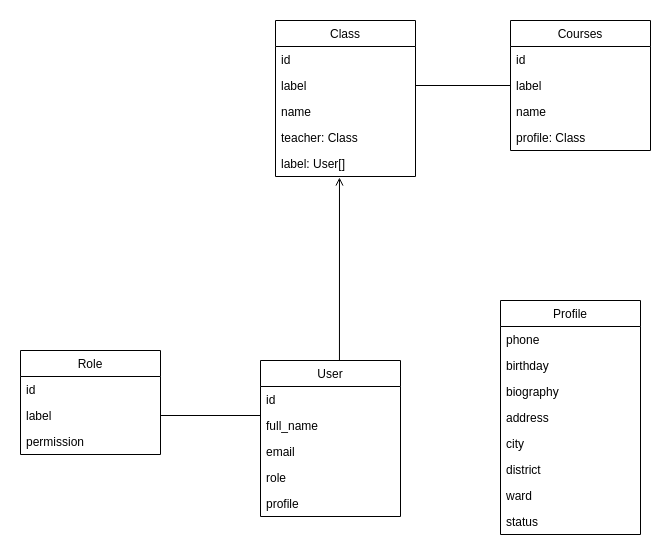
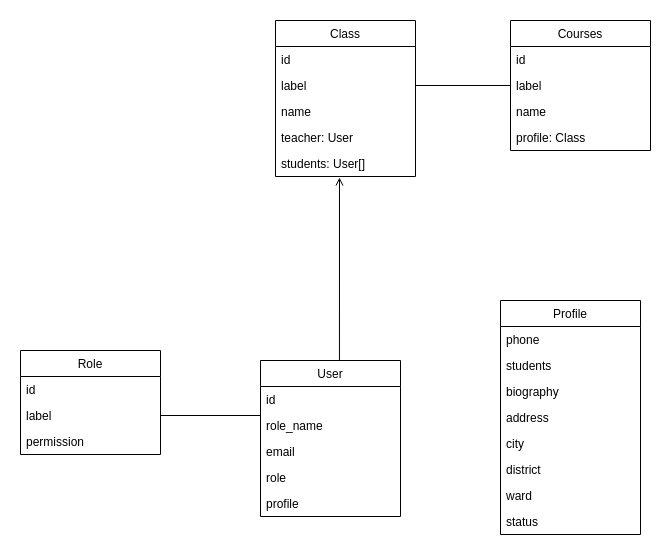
  <mxCell id="0" />
  <mxCell id="1" parent="0" />
  <mxCell id="2" value="User" style="swimlane;fontStyle=0;childLayout=stackLayout;horizontal=1;startSize=26;fillColor=none;horizontalStack=0;resizeParent=1;resizeParentMax=0;resizeLast=0;collapsible=1;marginBottom=0;" parent="1" vertex="1"><mxGeometry x="260" y="360" width="140" height="156" as="geometry" /></mxCell>
  <mxCell id="3" value="id" style="text;strokeColor=none;fillColor=none;align=left;verticalAlign=top;spacingLeft=4;spacingRight=4;overflow=hidden;rotatable=0;points=[[0,0.5],[1,0.5]];portConstraint=eastwest;" parent="2" vertex="1"><mxGeometry y="26" width="140" height="26" as="geometry" /></mxCell>
- <mxCell id="4" value="full_name" style="text;strokeColor=none;fillColor=none;align=left;verticalAlign=top;spacingLeft=4;spacingRight=4;overflow=hidden;rotatable=0;points=[[0,0.5],[1,0.5]];portConstraint=eastwest;" parent="2" vertex="1"><mxGeometry y="52" width="140" height="26" as="geometry" /></mxCell>
+ <mxCell id="4" value="role_name" style="text;strokeColor=none;fillColor=none;align=left;verticalAlign=top;spacingLeft=4;spacingRight=4;overflow=hidden;rotatable=0;points=[[0,0.5],[1,0.5]];portConstraint=eastwest;" parent="2" vertex="1"><mxGeometry y="52" width="140" height="26" as="geometry" /></mxCell>
  <mxCell id="5" value="email" style="text;strokeColor=none;fillColor=none;align=left;verticalAlign=top;spacingLeft=4;spacingRight=4;overflow=hidden;rotatable=0;points=[[0,0.5],[1,0.5]];portConstraint=eastwest;" parent="2" vertex="1"><mxGeometry y="78" width="140" height="26" as="geometry" /></mxCell>
  <mxCell id="6" value="role" style="text;strokeColor=none;fillColor=none;align=left;verticalAlign=top;spacingLeft=4;spacingRight=4;overflow=hidden;rotatable=0;points=[[0,0.5],[1,0.5]];portConstraint=eastwest;" parent="2" vertex="1"><mxGeometry y="104" width="140" height="26" as="geometry" /></mxCell>
  <mxCell id="7" value="profile" style="text;strokeColor=none;fillColor=none;align=left;verticalAlign=top;spacingLeft=4;spacingRight=4;overflow=hidden;rotatable=0;points=[[0,0.5],[1,0.5]];portConstraint=eastwest;" parent="2" vertex="1"><mxGeometry y="130" width="140" height="26" as="geometry" /></mxCell>
  <mxCell id="8" value="Profile" style="swimlane;fontStyle=0;childLayout=stackLayout;horizontal=1;startSize=26;fillColor=none;horizontalStack=0;resizeParent=1;resizeParentMax=0;resizeLast=0;collapsible=1;marginBottom=0;" parent="1" vertex="1"><mxGeometry x="500" y="300" width="140" height="234" as="geometry" /></mxCell>
  <mxCell id="9" value="phone" style="text;strokeColor=none;fillColor=none;align=left;verticalAlign=top;spacingLeft=4;spacingRight=4;overflow=hidden;rotatable=0;points=[[0,0.5],[1,0.5]];portConstraint=eastwest;" parent="8" vertex="1"><mxGeometry y="26" width="140" height="26" as="geometry" /></mxCell>
- <mxCell id="10" value="birthday" style="text;strokeColor=none;fillColor=none;align=left;verticalAlign=top;spacingLeft=4;spacingRight=4;overflow=hidden;rotatable=0;points=[[0,0.5],[1,0.5]];portConstraint=eastwest;" parent="8" vertex="1"><mxGeometry y="52" width="140" height="26" as="geometry" /></mxCell>
+ <mxCell id="10" value="students" style="text;strokeColor=none;fillColor=none;align=left;verticalAlign=top;spacingLeft=4;spacingRight=4;overflow=hidden;rotatable=0;points=[[0,0.5],[1,0.5]];portConstraint=eastwest;" parent="8" vertex="1"><mxGeometry y="52" width="140" height="26" as="geometry" /></mxCell>
  <mxCell id="11" value="biography" style="text;strokeColor=none;fillColor=none;align=left;verticalAlign=top;spacingLeft=4;spacingRight=4;overflow=hidden;rotatable=0;points=[[0,0.5],[1,0.5]];portConstraint=eastwest;" parent="8" vertex="1"><mxGeometry y="78" width="140" height="26" as="geometry" /></mxCell>
  <mxCell id="12" value="address" style="text;strokeColor=none;fillColor=none;align=left;verticalAlign=top;spacingLeft=4;spacingRight=4;overflow=hidden;rotatable=0;points=[[0,0.5],[1,0.5]];portConstraint=eastwest;" parent="8" vertex="1"><mxGeometry y="104" width="140" height="26" as="geometry" /></mxCell>
  <mxCell id="13" value="city" style="text;strokeColor=none;fillColor=none;align=left;verticalAlign=top;spacingLeft=4;spacingRight=4;overflow=hidden;rotatable=0;points=[[0,0.5],[1,0.5]];portConstraint=eastwest;" parent="8" vertex="1"><mxGeometry y="130" width="140" height="26" as="geometry" /></mxCell>
  <mxCell id="14" value="district" style="text;strokeColor=none;fillColor=none;align=left;verticalAlign=top;spacingLeft=4;spacingRight=4;overflow=hidden;rotatable=0;points=[[0,0.5],[1,0.5]];portConstraint=eastwest;" parent="8" vertex="1"><mxGeometry y="156" width="140" height="26" as="geometry" /></mxCell>
  <mxCell id="15" value="ward" style="text;strokeColor=none;fillColor=none;align=left;verticalAlign=top;spacingLeft=4;spacingRight=4;overflow=hidden;rotatable=0;points=[[0,0.5],[1,0.5]];portConstraint=eastwest;" parent="8" vertex="1"><mxGeometry y="182" width="140" height="26" as="geometry" /></mxCell>
  <mxCell id="16" value="status" style="text;strokeColor=none;fillColor=none;align=left;verticalAlign=top;spacingLeft=4;spacingRight=4;overflow=hidden;rotatable=0;points=[[0,0.5],[1,0.5]];portConstraint=eastwest;" parent="8" vertex="1"><mxGeometry y="208" width="140" height="26" as="geometry" /></mxCell>
  <mxCell id="17" value="Role" style="swimlane;fontStyle=0;childLayout=stackLayout;horizontal=1;startSize=26;fillColor=none;horizontalStack=0;resizeParent=1;resizeParentMax=0;resizeLast=0;collapsible=1;marginBottom=0;" parent="1" vertex="1"><mxGeometry x="20" y="350" width="140" height="104" as="geometry" /></mxCell>
  <mxCell id="18" value="id" style="text;strokeColor=none;fillColor=none;align=left;verticalAlign=top;spacingLeft=4;spacingRight=4;overflow=hidden;rotatable=0;points=[[0,0.5],[1,0.5]];portConstraint=eastwest;" parent="17" vertex="1"><mxGeometry y="26" width="140" height="26" as="geometry" /></mxCell>
  <mxCell id="19" value="label" style="text;strokeColor=none;fillColor=none;align=left;verticalAlign=top;spacingLeft=4;spacingRight=4;overflow=hidden;rotatable=0;points=[[0,0.5],[1,0.5]];portConstraint=eastwest;" parent="17" vertex="1"><mxGeometry y="52" width="140" height="26" as="geometry" /></mxCell>
  <mxCell id="20" value="permission" style="text;strokeColor=none;fillColor=none;align=left;verticalAlign=top;spacingLeft=4;spacingRight=4;overflow=hidden;rotatable=0;points=[[0,0.5],[1,0.5]];portConstraint=eastwest;" parent="17" vertex="1"><mxGeometry y="78" width="140" height="26" as="geometry" /></mxCell>
  <mxCell id="21" style="edgeStyle=orthogonalEdgeStyle;rounded=0;orthogonalLoop=1;jettySize=auto;html=1;entryX=0;entryY=0.5;entryDx=0;entryDy=0;endArrow=none;endFill=0;" parent="1" source="19" target="4" edge="1"><mxGeometry relative="1" as="geometry"><Array as="points"><mxPoint x="260" y="415" /></Array></mxGeometry></mxCell>
  <mxCell id="22" value="Class" style="swimlane;fontStyle=0;childLayout=stackLayout;horizontal=1;startSize=26;horizontalStack=0;resizeParent=1;resizeParentMax=0;resizeLast=0;collapsible=1;marginBottom=0;" vertex="1" parent="1"><mxGeometry x="275" y="20" width="140" height="156" as="geometry" /></mxCell>
  <mxCell id="23" value="id" style="text;strokeColor=none;fillColor=none;align=left;verticalAlign=top;spacingLeft=4;spacingRight=4;overflow=hidden;rotatable=0;points=[[0,0.5],[1,0.5]];portConstraint=eastwest;" vertex="1" parent="22"><mxGeometry y="26" width="140" height="26" as="geometry" /></mxCell>
  <mxCell id="24" value="label" style="text;strokeColor=none;fillColor=none;align=left;verticalAlign=top;spacingLeft=4;spacingRight=4;overflow=hidden;rotatable=0;points=[[0,0.5],[1,0.5]];portConstraint=eastwest;" vertex="1" parent="22"><mxGeometry y="52" width="140" height="26" as="geometry" /></mxCell>
  <mxCell id="25" value="name" style="text;strokeColor=none;fillColor=none;align=left;verticalAlign=top;spacingLeft=4;spacingRight=4;overflow=hidden;rotatable=0;points=[[0,0.5],[1,0.5]];portConstraint=eastwest;" vertex="1" parent="22"><mxGeometry y="78" width="140" height="26" as="geometry" /></mxCell>
- <mxCell id="26" value="teacher: Class" style="text;strokeColor=none;fillColor=none;align=left;verticalAlign=top;spacingLeft=4;spacingRight=4;overflow=hidden;rotatable=0;points=[[0,0.5],[1,0.5]];portConstraint=eastwest;" vertex="1" parent="22"><mxGeometry y="104" width="140" height="26" as="geometry" /></mxCell>
- <mxCell id="27" value="label: User[]" style="text;strokeColor=none;fillColor=none;align=left;verticalAlign=top;spacingLeft=4;spacingRight=4;overflow=hidden;rotatable=0;points=[[0,0.5],[1,0.5]];portConstraint=eastwest;" vertex="1" parent="22"><mxGeometry y="130" width="140" height="26" as="geometry" /></mxCell>
+ <mxCell id="26" value="teacher: User" style="text;strokeColor=none;fillColor=none;align=left;verticalAlign=top;spacingLeft=4;spacingRight=4;overflow=hidden;rotatable=0;points=[[0,0.5],[1,0.5]];portConstraint=eastwest;" vertex="1" parent="22"><mxGeometry y="104" width="140" height="26" as="geometry" /></mxCell>
+ <mxCell id="27" value="students: User[]" style="text;strokeColor=none;fillColor=none;align=left;verticalAlign=top;spacingLeft=4;spacingRight=4;overflow=hidden;rotatable=0;points=[[0,0.5],[1,0.5]];portConstraint=eastwest;" vertex="1" parent="22"><mxGeometry y="130" width="140" height="26" as="geometry" /></mxCell>
  <mxCell id="28" value="" style="endArrow=open;html=1;entryX=0.457;entryY=1.038;entryDx=0;entryDy=0;entryPerimeter=0;exitX=0.564;exitY=0;exitDx=0;exitDy=0;exitPerimeter=0;" edge="1" parent="1" source="2" target="27"><mxGeometry width="50" height="50" relative="1" as="geometry"><mxPoint x="320" y="280" as="sourcePoint" /><mxPoint x="370" y="230" as="targetPoint" /></mxGeometry></mxCell>
  <mxCell id="29" value="Courses" style="swimlane;fontStyle=0;childLayout=stackLayout;horizontal=1;startSize=26;horizontalStack=0;resizeParent=1;resizeParentMax=0;resizeLast=0;collapsible=1;marginBottom=0;" vertex="1" parent="1"><mxGeometry x="510" y="20" width="140" height="130" as="geometry" /></mxCell>
  <mxCell id="30" value="id" style="text;strokeColor=none;fillColor=none;align=left;verticalAlign=top;spacingLeft=4;spacingRight=4;overflow=hidden;rotatable=0;points=[[0,0.5],[1,0.5]];portConstraint=eastwest;" vertex="1" parent="29"><mxGeometry y="26" width="140" height="26" as="geometry" /></mxCell>
  <mxCell id="31" value="label" style="text;strokeColor=none;fillColor=none;align=left;verticalAlign=top;spacingLeft=4;spacingRight=4;overflow=hidden;rotatable=0;points=[[0,0.5],[1,0.5]];portConstraint=eastwest;" vertex="1" parent="29"><mxGeometry y="52" width="140" height="26" as="geometry" /></mxCell>
  <mxCell id="32" value="name" style="text;strokeColor=none;fillColor=none;align=left;verticalAlign=top;spacingLeft=4;spacingRight=4;overflow=hidden;rotatable=0;points=[[0,0.5],[1,0.5]];portConstraint=eastwest;" vertex="1" parent="29"><mxGeometry y="78" width="140" height="26" as="geometry" /></mxCell>
  <mxCell id="33" value="profile: Class" style="text;strokeColor=none;fillColor=none;align=left;verticalAlign=top;spacingLeft=4;spacingRight=4;overflow=hidden;rotatable=0;points=[[0,0.5],[1,0.5]];portConstraint=eastwest;" vertex="1" parent="29"><mxGeometry y="104" width="140" height="26" as="geometry" /></mxCell>
  <mxCell id="34" style="edgeStyle=orthogonalEdgeStyle;rounded=0;orthogonalLoop=1;jettySize=auto;html=1;entryX=0;entryY=0.5;entryDx=0;entryDy=0;endArrow=none;endFill=0;" edge="1" parent="1" source="24" target="31"><mxGeometry relative="1" as="geometry" /></mxCell>
